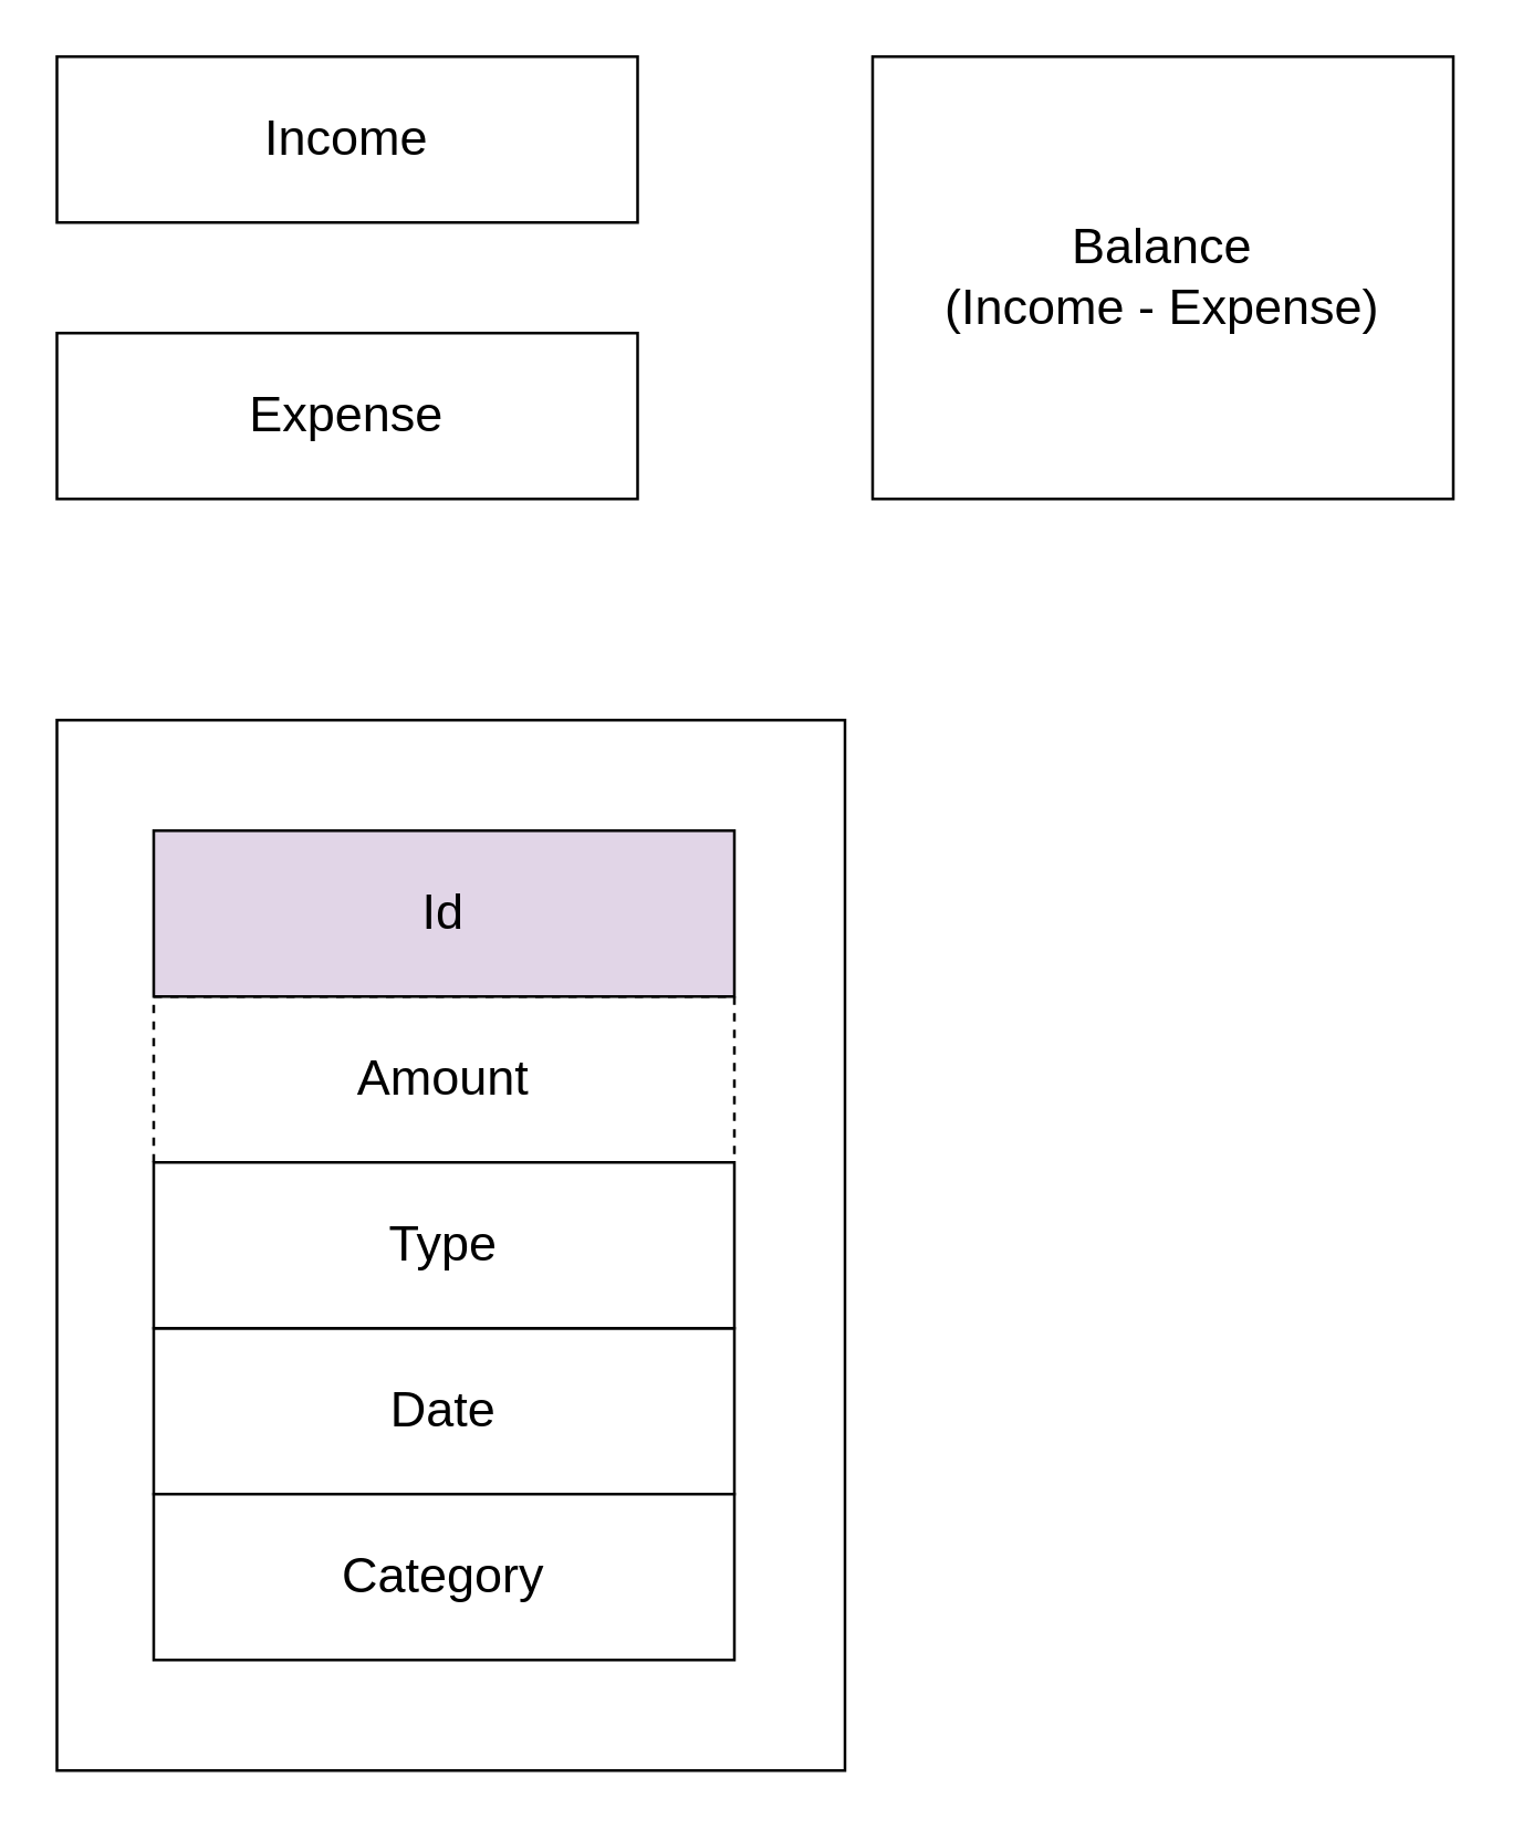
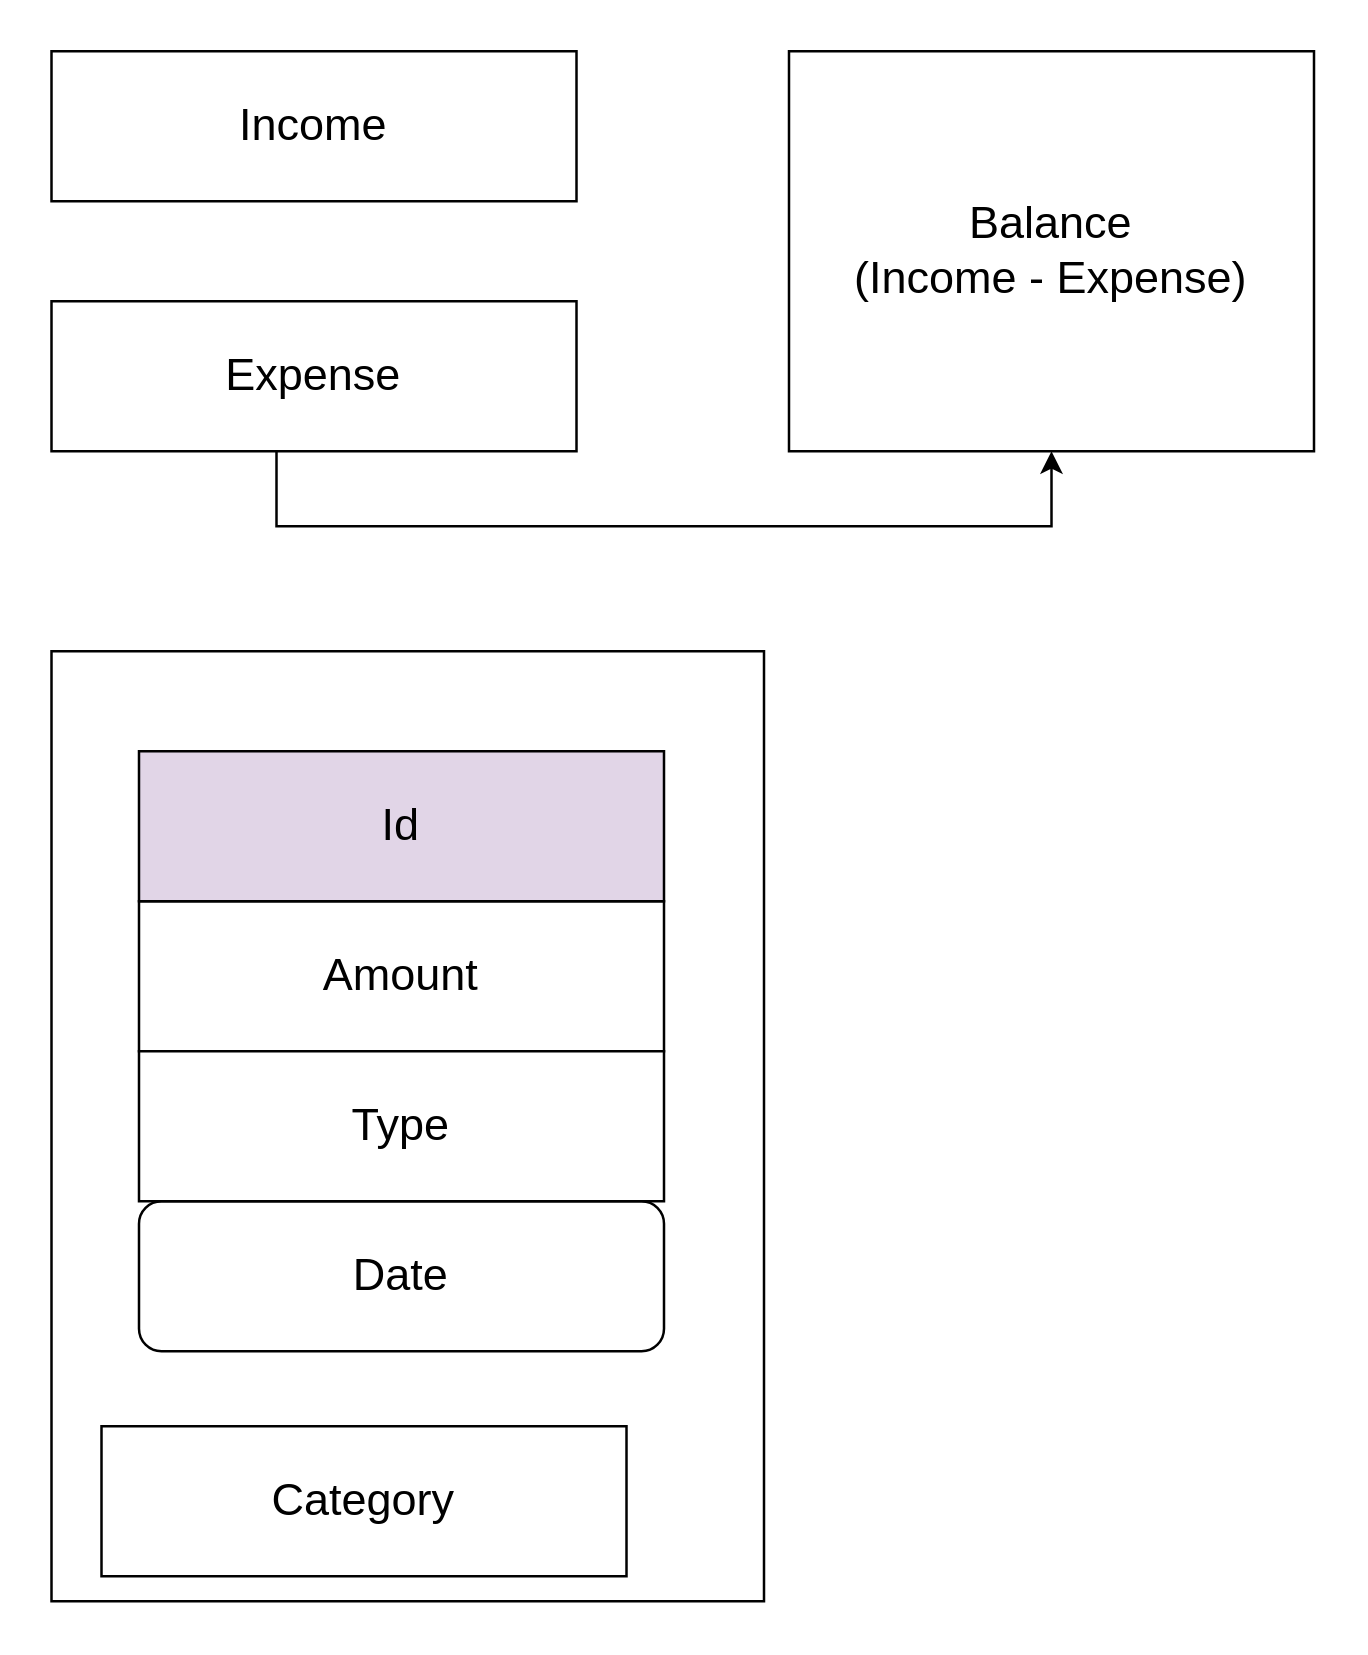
  <mxCell id="0" />
  <mxCell id="1" parent="0" />
  <mxCell id="2" value="" style="rounded=0;whiteSpace=wrap;html=1;fontSize=18;" vertex="1" parent="1"><mxGeometry x="20" y="260" width="285" height="380" as="geometry" /></mxCell>
- <mxCell id="3" value="&lt;font style=&quot;font-size: 18px;&quot;&gt;Date&lt;/font&gt;" style="rounded=0;whiteSpace=wrap;html=1;" vertex="1" parent="1"><mxGeometry x="55" y="480" width="210" height="60" as="geometry" /></mxCell>
- <mxCell id="4" value="&lt;font style=&quot;font-size: 18px;&quot;&gt;Amount&lt;/font&gt;" style="rounded=0;whiteSpace=wrap;html=1;dashed=1;" vertex="1" parent="1"><mxGeometry x="55" y="360" width="210" height="60" as="geometry" /></mxCell>
+ <mxCell id="3" value="&lt;font style=&quot;font-size: 18px;&quot;&gt;Date&lt;/font&gt;" style="whiteSpace=wrap;html=1;rounded=1;" vertex="1" parent="1"><mxGeometry x="55" y="480" width="210" height="60" as="geometry" /></mxCell>
+ <mxCell id="4" value="&lt;font style=&quot;font-size: 18px;&quot;&gt;Amount&lt;/font&gt;" style="rounded=0;whiteSpace=wrap;html=1;" vertex="1" parent="1"><mxGeometry x="55" y="360" width="210" height="60" as="geometry" /></mxCell>
  <mxCell id="5" value="&lt;font style=&quot;font-size: 18px;&quot;&gt;Id&lt;/font&gt;" style="rounded=0;whiteSpace=wrap;html=1;fillColor=#e1d5e7;" vertex="1" parent="1"><mxGeometry x="55" y="300" width="210" height="60" as="geometry" /></mxCell>
  <mxCell id="6" value="&lt;font style=&quot;font-size: 18px;&quot;&gt;Income&lt;/font&gt;" style="rounded=0;whiteSpace=wrap;html=1;" vertex="1" parent="1"><mxGeometry x="20" y="20" width="210" height="60" as="geometry" /></mxCell>
+ <mxCell id="7" style="edgeStyle=orthogonalEdgeStyle;rounded=0;orthogonalLoop=1;jettySize=auto;html=1;entryX=0.5;entryY=1;entryDx=0;entryDy=0;fontSize=18;" edge="1" parent="1" source="8" target="9"><mxGeometry relative="1" as="geometry"><Array as="points"><mxPoint x="110" y="210" /><mxPoint x="420" y="210" /></Array></mxGeometry></mxCell>
  <mxCell id="8" value="&lt;font style=&quot;font-size: 18px;&quot;&gt;Expense&lt;/font&gt;" style="rounded=0;whiteSpace=wrap;html=1;" vertex="1" parent="1"><mxGeometry x="20" y="120" width="210" height="60" as="geometry" /></mxCell>
  <mxCell id="9" value="&lt;span style=&quot;font-size: 18px;&quot;&gt;Balance&lt;br&gt;(Income - Expense)&lt;br&gt;&lt;/span&gt;" style="rounded=0;whiteSpace=wrap;html=1;" vertex="1" parent="1"><mxGeometry x="315" y="20" width="210" height="160" as="geometry" /></mxCell>
- <mxCell id="10" value="&lt;font style=&quot;font-size: 18px;&quot;&gt;Category&lt;/font&gt;" style="rounded=0;whiteSpace=wrap;html=1;" vertex="1" parent="1"><mxGeometry x="55" y="540" width="210" height="60" as="geometry" /></mxCell>
+ <mxCell id="10" value="&lt;font style=&quot;font-size: 18px;&quot;&gt;Category&lt;/font&gt;" style="rounded=0;whiteSpace=wrap;html=1;" vertex="1" parent="1"><mxGeometry x="40" y="570" width="210" height="60" as="geometry" /></mxCell>
  <mxCell id="11" value="&lt;font style=&quot;font-size: 18px;&quot;&gt;Type&lt;/font&gt;" style="rounded=0;whiteSpace=wrap;html=1;" vertex="1" parent="1"><mxGeometry x="55" y="420" width="210" height="60" as="geometry" /></mxCell>
